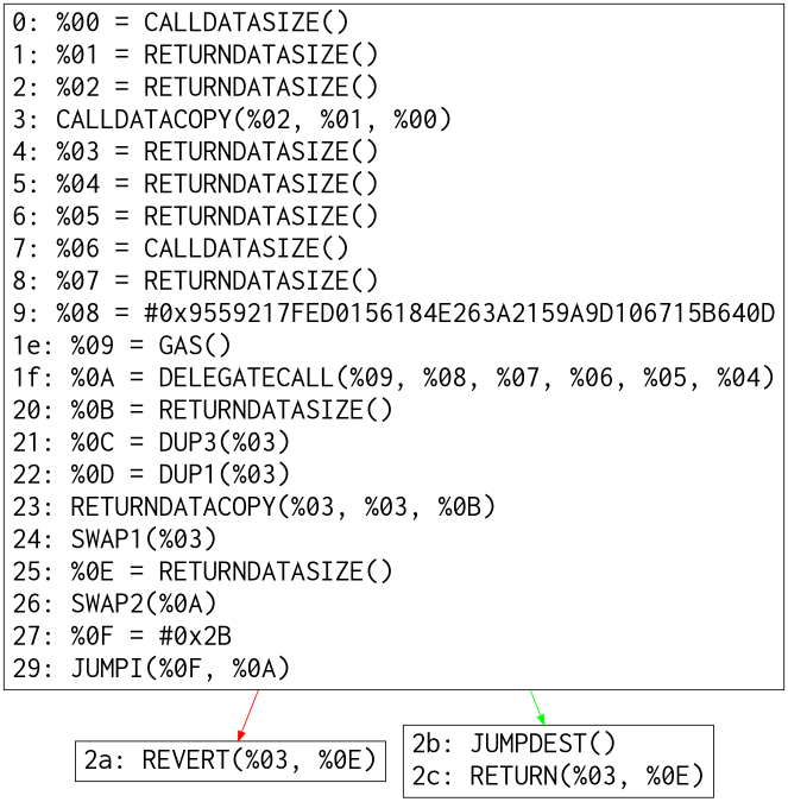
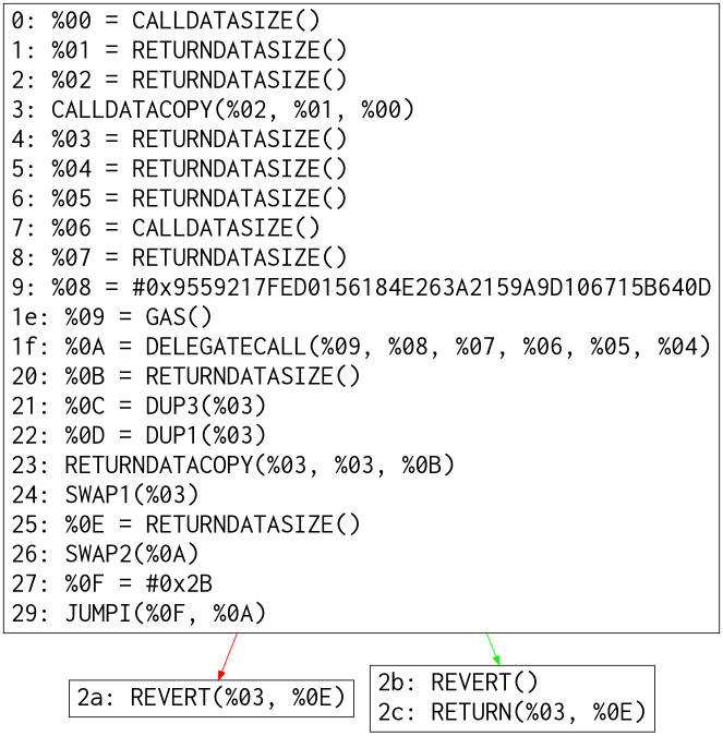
  digraph {
    node [fontname=Courier fontsize=30.0 rank=same shape=box]
    n1 [label="0: %00 = CALLDATASIZE()\l1: %01 = RETURNDATASIZE()\l2: %02 = RETURNDATASIZE()\l3: CALLDATACOPY(%02, %01, %00)\l4: %03 = RETURNDATASIZE()\l5: %04 = RETURNDATASIZE()\l6: %05 = RETURNDATASIZE()\l7: %06 = CALLDATASIZE()\l8: %07 = RETURNDATASIZE()\l9: %08 = #0x9559217FED0156184E263A2159A9D106715B640D\l1e: %09 = GAS()\l1f: %0A = DELEGATECALL(%09, %08, %07, %06, %05, %04)\l20: %0B = RETURNDATASIZE()\l21: %0C = DUP3(%03)\l22: %0D = DUP1(%03)\l23: RETURNDATACOPY(%03, %03, %0B)\l24: SWAP1(%03)\l25: %0E = RETURNDATASIZE()\l26: SWAP2(%0A)\l27: %0F = #0x2B\l29: JUMPI(%0F, %0A)\l"]
    n2 [label="2a: REVERT(%03, %0E)\l"]
-   n3 [label="2b: JUMPDEST()\l2c: RETURN(%03, %0E)\l"]
+   n3 [label="2b: REVERT()\l2c: RETURN(%03, %0E)\l"]
    subgraph sub_1 {
      n1
      n2
      n3
    }
    n1 -> n2 [color=red]
    n1 -> n3 [color=green]
  }
